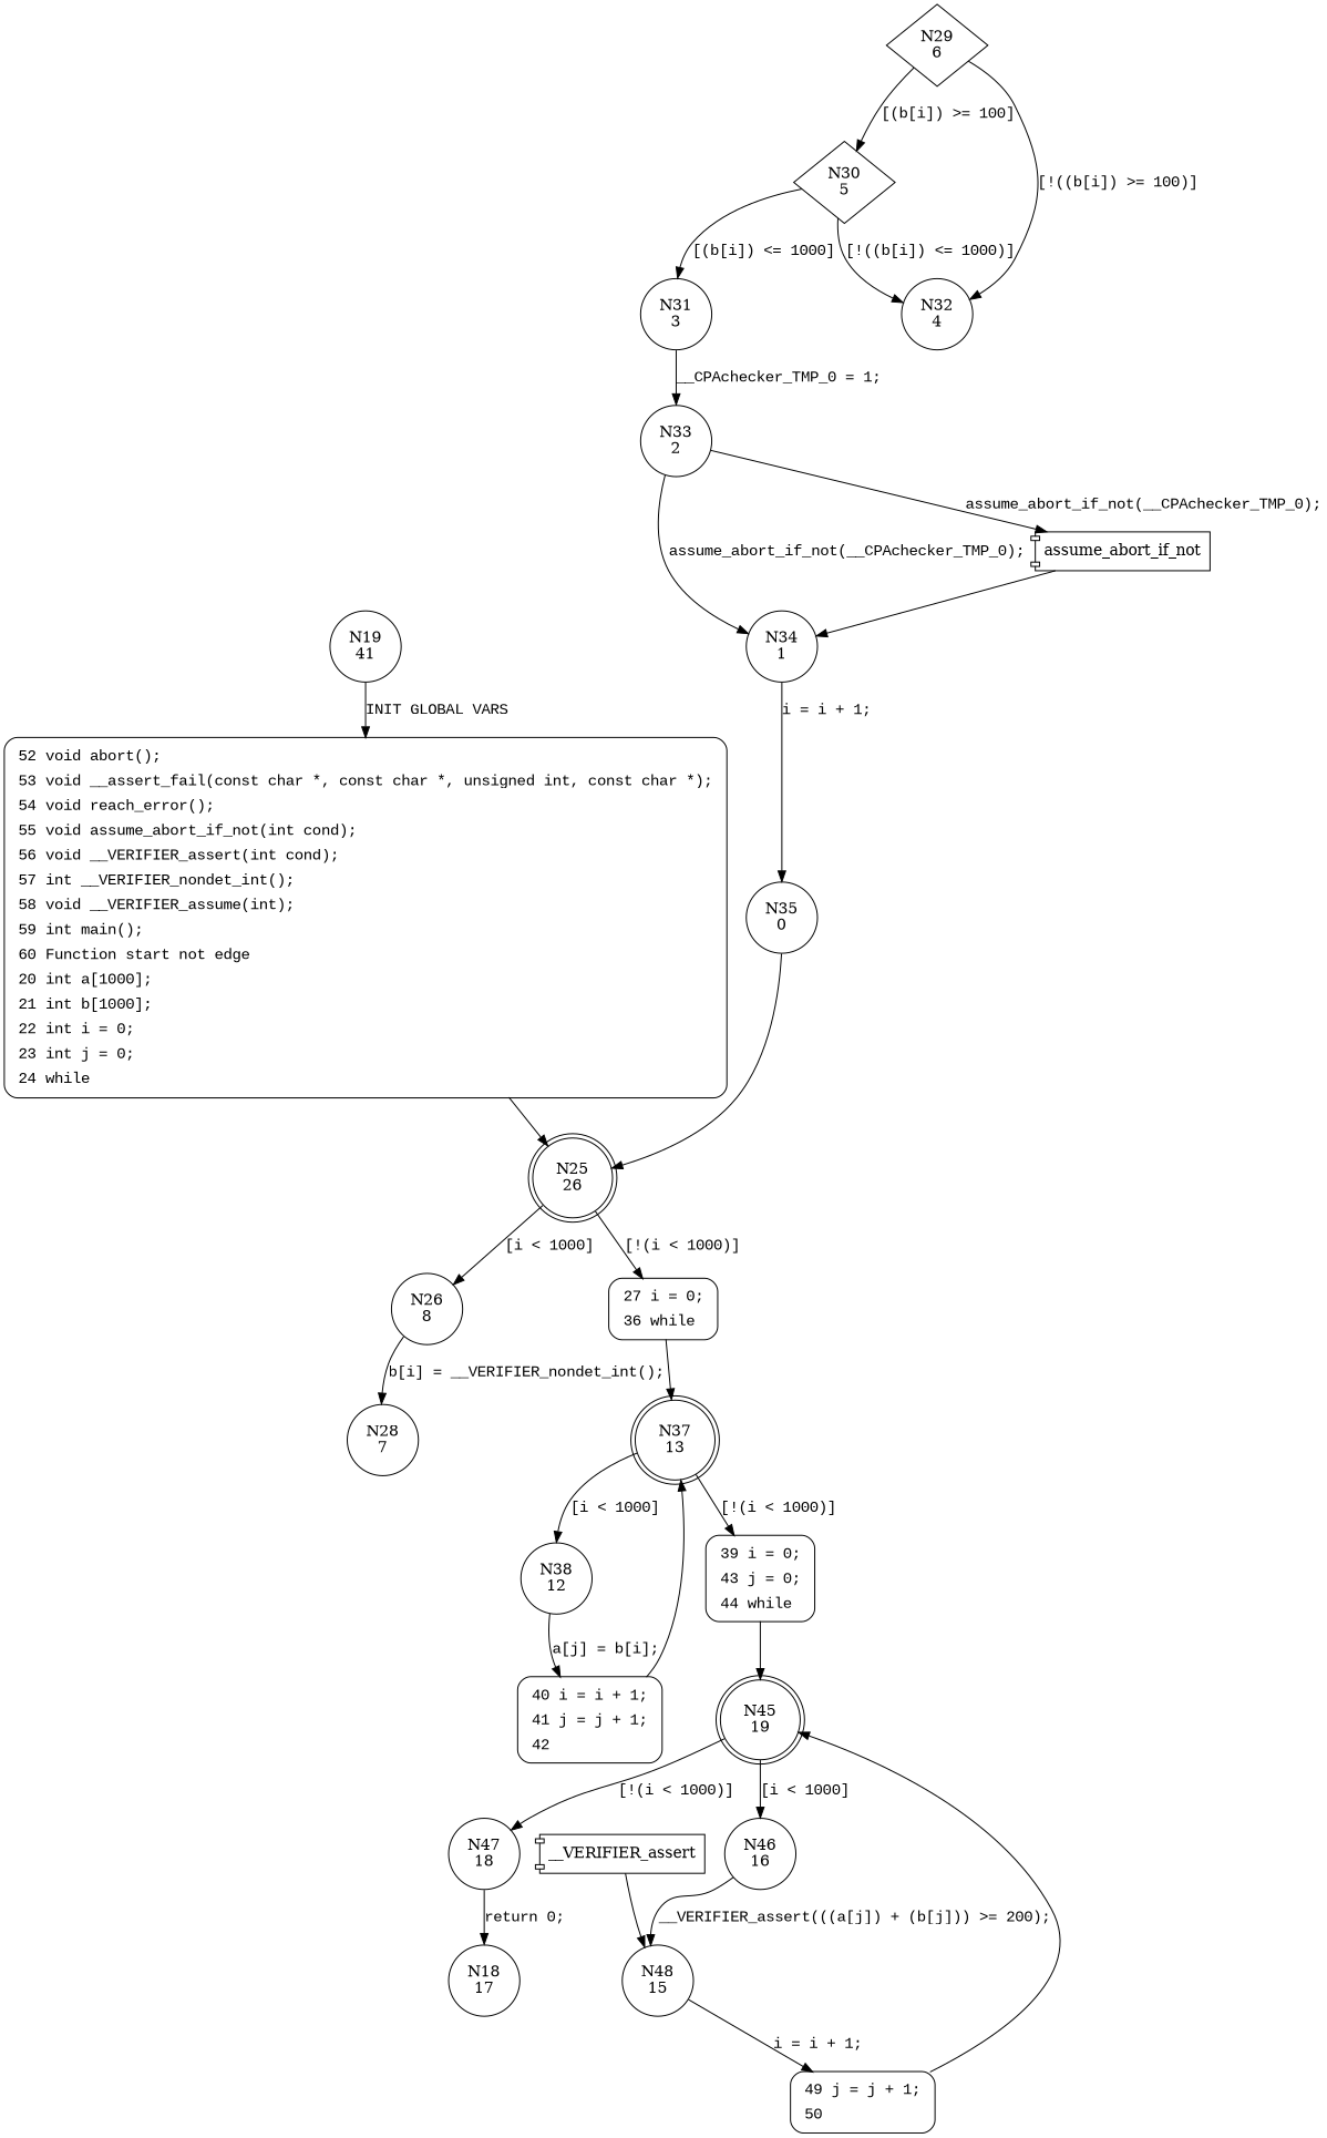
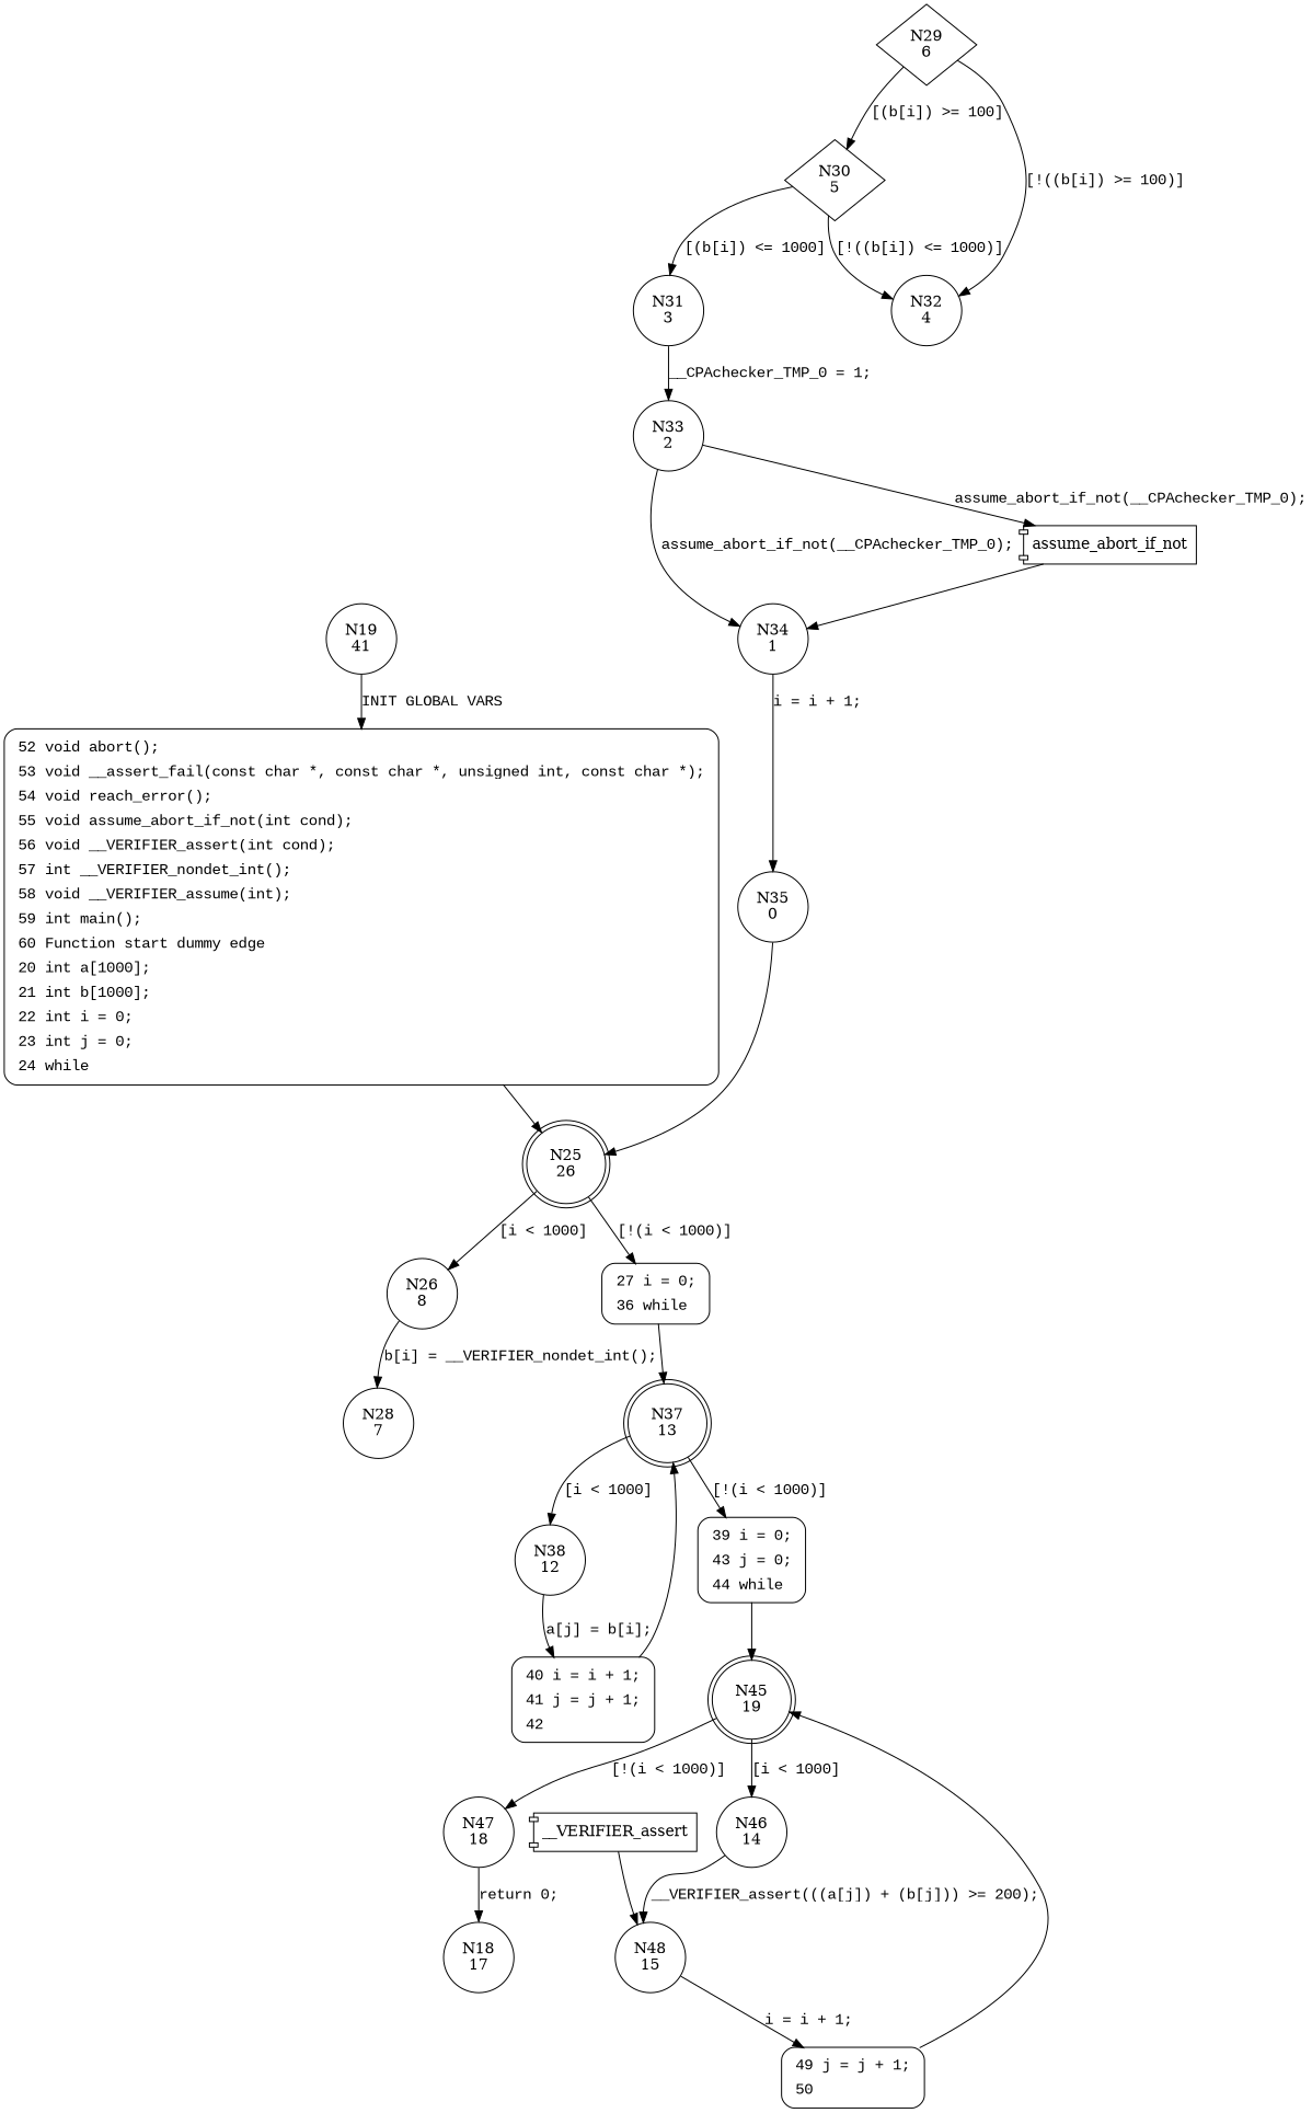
  digraph {
    node [shape=circle]
    edge [fontname="Courier New"]
    n1 [label="N19\n41"]
-   n2 [fillcolor=white fontname="Courier New" label=<<table border="0" cellborder="0" cellpadding="3" bgcolor="white"><tr><td align="right">52</td><td align="left">void abort();</td></tr><tr><td align="right">53</td><td align="left">void __assert_fail(const char *, const char *, unsigned int, const char *);</td></tr><tr><td align="right">54</td><td align="left">void reach_error();</td></tr><tr><td align="right">55</td><td align="left">void assume_abort_if_not(int cond);</td></tr><tr><td align="right">56</td><td align="left">void __VERIFIER_assert(int cond);</td></tr><tr><td align="right">57</td><td align="left">int __VERIFIER_nondet_int();</td></tr><tr><td align="right">58</td><td align="left">void __VERIFIER_assume(int);</td></tr><tr><td align="right">59</td><td align="left">int main();</td></tr><tr><td align="right">60</td><td align="left">Function start not edge</td></tr><tr><td align="right">20</td><td align="left">int a[1000];</td></tr><tr><td align="right">21</td><td align="left">int b[1000];</td></tr><tr><td align="right">22</td><td align="left">int i = 0;</td></tr><tr><td align="right">23</td><td align="left">int j = 0;</td></tr><tr><td align="right">24</td><td align="left">while</td></tr></table>> penwidth=1 shape=Mrecord style="filled,bold"]
+   n2 [fillcolor=white fontname="Courier New" label=<<table border="0" cellborder="0" cellpadding="3" bgcolor="white"><tr><td align="right">52</td><td align="left">void abort();</td></tr><tr><td align="right">53</td><td align="left">void __assert_fail(const char *, const char *, unsigned int, const char *);</td></tr><tr><td align="right">54</td><td align="left">void reach_error();</td></tr><tr><td align="right">55</td><td align="left">void assume_abort_if_not(int cond);</td></tr><tr><td align="right">56</td><td align="left">void __VERIFIER_assert(int cond);</td></tr><tr><td align="right">57</td><td align="left">int __VERIFIER_nondet_int();</td></tr><tr><td align="right">58</td><td align="left">void __VERIFIER_assume(int);</td></tr><tr><td align="right">59</td><td align="left">int main();</td></tr><tr><td align="right">60</td><td align="left">Function start dummy edge</td></tr><tr><td align="right">20</td><td align="left">int a[1000];</td></tr><tr><td align="right">21</td><td align="left">int b[1000];</td></tr><tr><td align="right">22</td><td align="left">int i = 0;</td></tr><tr><td align="right">23</td><td align="left">int j = 0;</td></tr><tr><td align="right">24</td><td align="left">while</td></tr></table>> penwidth=1 shape=Mrecord style="filled,bold"]
    n3 [label="N25\n26" shape=doublecircle]
    n4 [label="N26\n8"]
    n5 [fillcolor=white fontname="Courier New" label=<<table border="0" cellborder="0" cellpadding="3" bgcolor="white"><tr><td align="right">27</td><td align="left">i = 0;</td></tr><tr><td align="right">36</td><td align="left">while</td></tr></table>> penwidth=1 shape=Mrecord style="filled,bold"]
    n6 [label="N28\n7"]
    n7 [label="N37\n13" shape=doublecircle]
    n8 [label="N38\n12"]
    n9 [fillcolor=white fontname="Courier New" label=<<table border="0" cellborder="0" cellpadding="3" bgcolor="white"><tr><td align="right">39</td><td align="left">i = 0;</td></tr><tr><td align="right">43</td><td align="left">j = 0;</td></tr><tr><td align="right">44</td><td align="left">while</td></tr></table>> penwidth=1 shape=Mrecord style="filled,bold"]
    n10 [fillcolor=white fontname="Courier New" label=<<table border="0" cellborder="0" cellpadding="3" bgcolor="white"><tr><td align="right">40</td><td align="left">i = i + 1;</td></tr><tr><td align="right">41</td><td align="left">j = j + 1;</td></tr><tr><td align="right">42</td><td align="left"></td></tr></table>> penwidth=1 shape=Mrecord style="filled,bold"]
    n11 [label="N45\n19" shape=doublecircle]
-   n12 [label="N46\n16"]
+   n12 [label="N46\n14"]
    n13 [label="N47\n18"]
    n14 [label="N48\n15"]
    n15 [label="N18\n17"]
    n16 [fillcolor=white fontname="Courier New" label=<<table border="0" cellborder="0" cellpadding="3" bgcolor="white"><tr><td align="right">49</td><td align="left">j = j + 1;</td></tr><tr><td align="right">50</td><td align="left"></td></tr></table>> penwidth=1 shape=Mrecord style="filled,bold"]
    n17 [label=__VERIFIER_assert shape=component]
    n18 [label="N29\n6" shape=diamond]
    n19 [label="N30\n5" shape=diamond]
    n20 [label="N32\n4"]
    n21 [label="N31\n3"]
    n22 [label="N33\n2"]
    n23 [label="N34\n1"]
    n24 [label=assume_abort_if_not shape=component]
    n25 [label="N35\n0"]
    n1 -> n2 [label="INIT GLOBAL VARS"]
    n2 -> n3 [fontname=""]
    n3 -> n4 [label="[i < 1000]"]
    n3 -> n5 [label="[!(i < 1000)]"]
    n4 -> n6 [label="b[i] = __VERIFIER_nondet_int();"]
    n5 -> n7 [fontname=""]
    n7 -> n8 [label="[i < 1000]"]
    n7 -> n9 [label="[!(i < 1000)]"]
    n8 -> n10 [label="a[j] = b[i];"]
    n9 -> n11 [fontname=""]
    n10 -> n7 [fontname=""]
    n11 -> n12 [label="[i < 1000]"]
    n11 -> n13 [label="[!(i < 1000)]"]
    n12 -> n14 [label="__VERIFIER_assert(((a[j]) + (b[j])) >= 200);"]
    n13 -> n15 [label="return 0;"]
    n14 -> n16 [label="i = i + 1;"]
    n16 -> n11 [fontname=""]
    n17 -> n14
    n18 -> n19 [label="[(b[i]) >= 100]"]
    n18 -> n20 [label="[!((b[i]) >= 100)]"]
    n19 -> n20 [label="[!((b[i]) <= 1000)]"]
    n19 -> n21 [label="[(b[i]) <= 1000]"]
    n21 -> n22 [label="__CPAchecker_TMP_0 = 1;"]
    n22 -> n23 [label="assume_abort_if_not(__CPAchecker_TMP_0);"]
    n22 -> n24 [label="assume_abort_if_not(__CPAchecker_TMP_0);"]
    n23 -> n25 [label="i = i + 1;"]
    n24 -> n23
    n25 -> n3
  }
